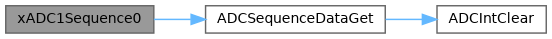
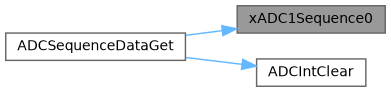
  digraph {
    rankdir=LR
    node [color=grey40 fillcolor=white fontname=Helvetica fontsize=10 shape=box style=filled]
    edge [color=steelblue1 fontname=Helvetica fontsize=10 labelfontname=Helvetica labelfontsize=10 style=solid]
    n1 [color=gray40 fillcolor=grey60 fontcolor=black height=0.2 label=xADC1Sequence0 width=0.4]
    n2 [height=0.2 label=ADCSequenceDataGet width=0.4]
    n3 [height=0.2 label=ADCIntClear width=0.4]
-   n1 -> n2
+   n2 -> n1
    n2 -> n3
  }
